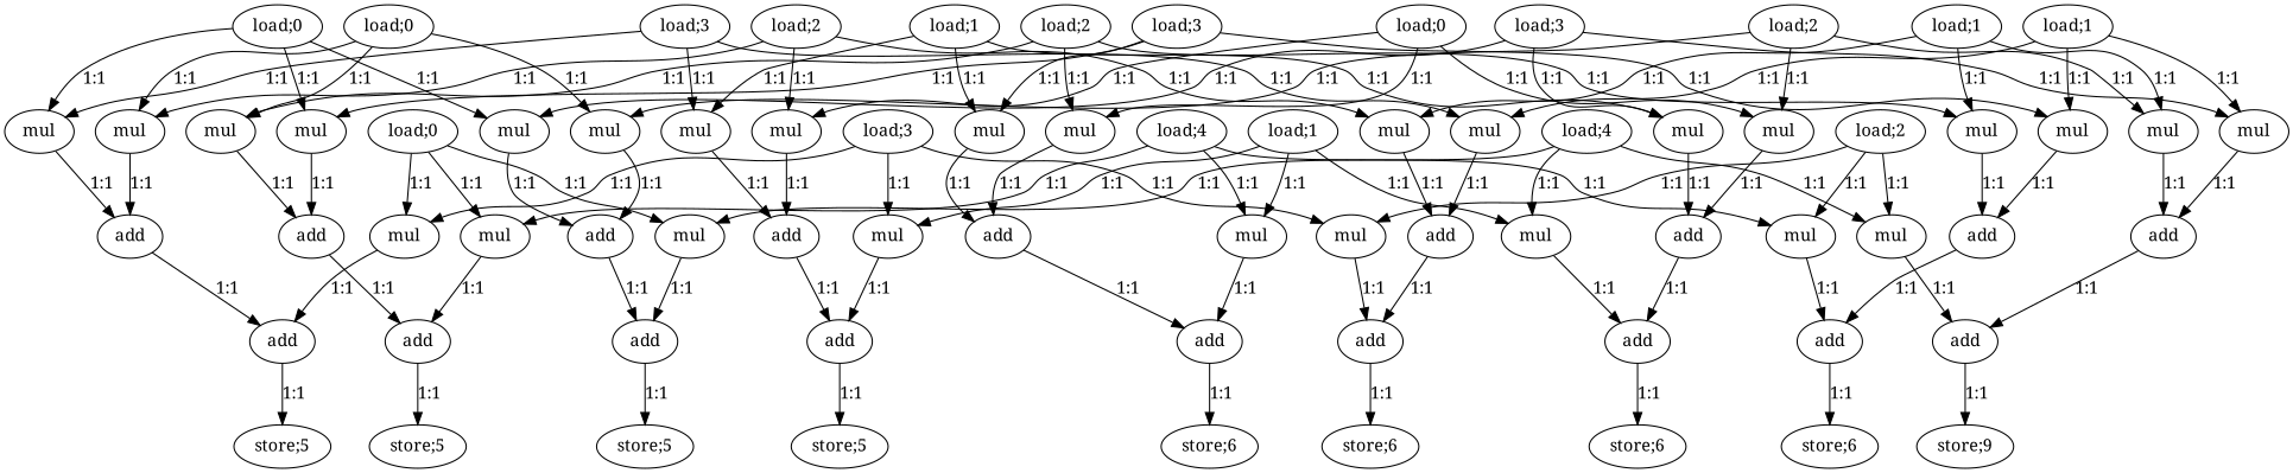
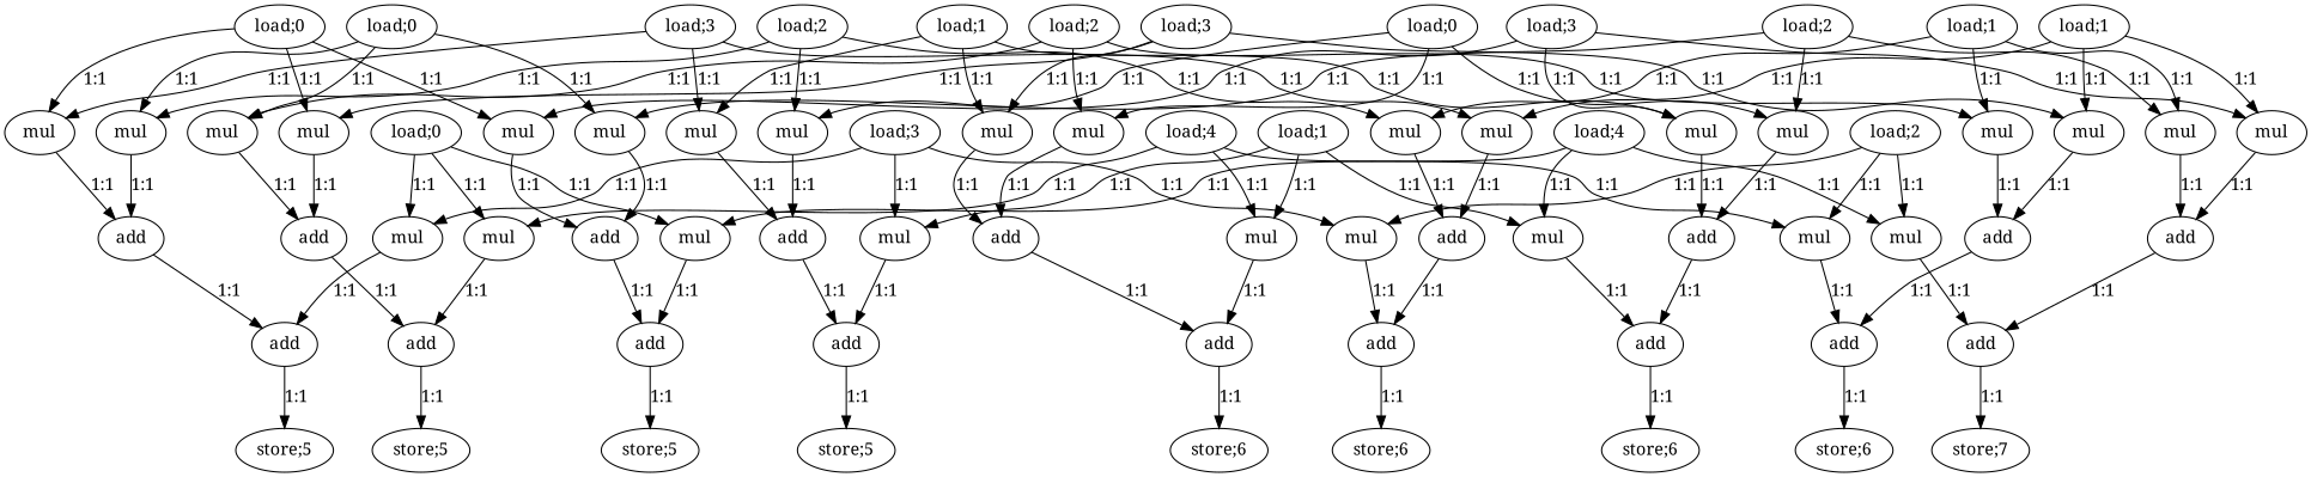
  digraph {
    fontname="Noto Serif"
    node [fontname="Noto Serif"]
    edge [fontname="Noto Serif"]
    n1 [label="load;0"]
    n2 [label=mul]
    n3 [label=mul]
    n4 [label=mul]
    n5 [label="load;0"]
    n6 [label=mul]
    n7 [label=mul]
    n8 [label=mul]
    n9 [label="load;0"]
    n10 [label=mul]
    n11 [label=mul]
    n12 [label=mul]
    n13 [label="load;0"]
    n14 [label=mul]
    n15 [label=mul]
    n16 [label=mul]
    n17 [label="load;1"]
    n18 [label=mul]
    n19 [label=mul]
    n20 [label=mul]
    n21 [label="load;1"]
    n22 [label=mul]
    n23 [label=mul]
    n24 [label=mul]
    n25 [label="load;1"]
    n26 [label=mul]
    n27 [label=mul]
    n28 [label=mul]
    n29 [label="load;1"]
    n30 [label=mul]
    n31 [label=mul]
    n32 [label=mul]
    n33 [label="load;2"]
    n34 [label=mul]
    n35 [label=mul]
    n36 [label=mul]
    n37 [label="load;2"]
    n38 [label="load;2"]
    n39 [label="load;2"]
    n40 [label="load;3"]
    n41 [label="load;3"]
    n42 [label="load;3"]
    n43 [label="load;3"]
    n44 [label="load;4"]
    n45 [label="load;4"]
    n46 [label=add]
    n47 [label=add]
    n48 [label=add]
    n49 [label=add]
    n50 [label=add]
    n51 [label=add]
    n52 [label=add]
    n53 [label=add]
    n54 [label=add]
    n55 [label=add]
    n56 [label=add]
    n57 [label=add]
    n58 [label=add]
    n59 [label=add]
    n60 [label=add]
    n61 [label=add]
    n62 [label=add]
    n63 [label=add]
    n64 [label="store;5"]
    n65 [label="store;5"]
    n66 [label="store;5"]
    n67 [label="store;5"]
    n68 [label="store;6"]
    n69 [label="store;6"]
    n70 [label="store;6"]
    n71 [label="store;6"]
-   n72 [label="store;9"]
+   n72 [label="store;7"]
    n1 -> n2 [label="1:1"]
    n1 -> n3 [label="1:1"]
    n1 -> n4 [label="1:1"]
    n2 -> n46 [label="1:1"]
    n3 -> n48 [label="1:1"]
    n4 -> n50 [label="1:1"]
    n5 -> n6 [label="1:1"]
    n5 -> n7 [label="1:1"]
    n5 -> n8 [label="1:1"]
    n6 -> n46 [label="1:1"]
    n7 -> n48 [label="1:1"]
    n8 -> n50 [label="1:1"]
    n9 -> n10 [label="1:1"]
    n9 -> n11 [label="1:1"]
    n9 -> n12 [label="1:1"]
    n10 -> n47 [label="1:1"]
    n11 -> n49 [label="1:1"]
    n12 -> n51 [label="1:1"]
    n13 -> n14 [label="1:1"]
    n13 -> n15 [label="1:1"]
    n13 -> n16 [label="1:1"]
    n14 -> n52 [label="1:1"]
    n15 -> n54 [label="1:1"]
    n16 -> n56 [label="1:1"]
    n17 -> n18 [label="1:1"]
    n17 -> n19 [label="1:1"]
    n17 -> n20 [label="1:1"]
    n18 -> n52 [label="1:1"]
    n19 -> n54 [label="1:1"]
    n20 -> n56 [label="1:1"]
    n21 -> n22 [label="1:1"]
    n21 -> n23 [label="1:1"]
    n21 -> n24 [label="1:1"]
    n22 -> n53 [label="1:1"]
    n23 -> n55 [label="1:1"]
    n24 -> n57 [label="1:1"]
    n25 -> n26 [label="1:1"]
    n25 -> n27 [label="1:1"]
    n25 -> n28 [label="1:1"]
    n26 -> n58 [label="1:1"]
    n27 -> n60 [label="1:1"]
    n28 -> n62 [label="1:1"]
    n29 -> n30 [label="1:1"]
    n29 -> n31 [label="1:1"]
    n29 -> n32 [label="1:1"]
    n30 -> n58 [label="1:1"]
    n31 -> n60 [label="1:1"]
    n32 -> n62 [label="1:1"]
    n33 -> n34 [label="1:1"]
    n33 -> n35 [label="1:1"]
    n33 -> n36 [label="1:1"]
    n34 -> n59 [label="1:1"]
    n35 -> n61 [label="1:1"]
    n36 -> n63 [label="1:1"]
    n37 -> n2 [label="1:1"]
    n37 -> n14 [label="1:1"]
    n37 -> n26 [label="1:1"]
    n38 -> n3 [label="1:1"]
    n38 -> n15 [label="1:1"]
    n38 -> n27 [label="1:1"]
    n39 -> n4 [label="1:1"]
    n39 -> n16 [label="1:1"]
    n39 -> n28 [label="1:1"]
    n40 -> n6 [label="1:1"]
    n40 -> n18 [label="1:1"]
    n40 -> n30 [label="1:1"]
    n41 -> n7 [label="1:1"]
    n41 -> n19 [label="1:1"]
    n41 -> n31 [label="1:1"]
    n42 -> n8 [label="1:1"]
    n42 -> n20 [label="1:1"]
    n42 -> n32 [label="1:1"]
    n43 -> n10 [label="1:1"]
    n43 -> n22 [label="1:1"]
    n43 -> n34 [label="1:1"]
    n44 -> n11 [label="1:1"]
    n44 -> n23 [label="1:1"]
    n44 -> n35 [label="1:1"]
    n45 -> n12 [label="1:1"]
    n45 -> n24 [label="1:1"]
    n45 -> n36 [label="1:1"]
    n46 -> n47 [label="1:1"]
    n47 -> n64 [label="1:1"]
    n48 -> n49 [label="1:1"]
    n49 -> n65 [label="1:1"]
    n50 -> n51 [label="1:1"]
    n51 -> n66 [label="1:1"]
    n52 -> n53 [label="1:1"]
    n53 -> n67 [label="1:1"]
    n54 -> n55 [label="1:1"]
    n55 -> n68 [label="1:1"]
    n56 -> n57 [label="1:1"]
    n57 -> n69 [label="1:1"]
    n58 -> n59 [label="1:1"]
    n59 -> n70 [label="1:1"]
    n60 -> n61 [label="1:1"]
    n61 -> n71 [label="1:1"]
    n62 -> n63 [label="1:1"]
    n63 -> n72 [label="1:1"]
  }
